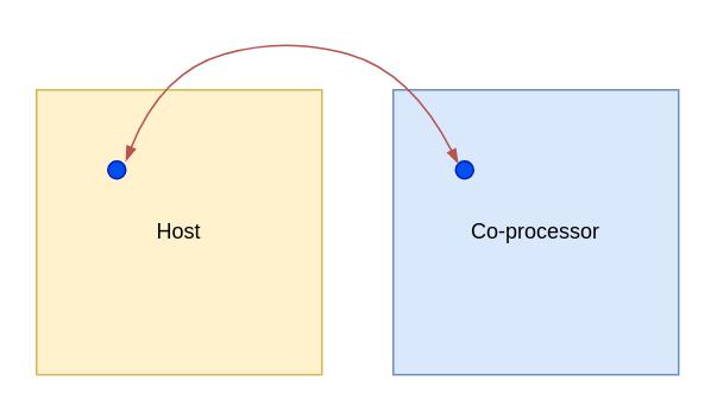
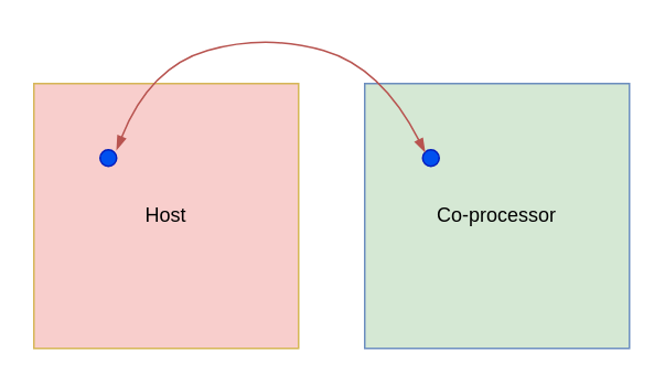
  <mxCell id="0" />
  <mxCell id="1" parent="0" />
- <mxCell id="2" value="Host" style="rounded=0;whiteSpace=wrap;html=1;fillColor=#fff2cc;strokeColor=#d6b656;" parent="1" vertex="1"><mxGeometry x="20" y="50" width="160" height="160" as="geometry" /></mxCell>
- <mxCell id="3" value="Co-processor" style="rounded=0;whiteSpace=wrap;html=1;fillColor=#dae8fc;strokeColor=#6c8ebf;" parent="1" vertex="1"><mxGeometry x="220" y="50" width="160" height="160" as="geometry" /></mxCell>
+ <mxCell id="2" value="Host" style="rounded=0;whiteSpace=wrap;html=1;fillColor=#f8cecc;strokeColor=#d6b656;" parent="1" vertex="1"><mxGeometry x="20" y="50" width="160" height="160" as="geometry" /></mxCell>
+ <mxCell id="3" value="Co-processor" style="rounded=0;whiteSpace=wrap;html=1;fillColor=#d5e8d4;strokeColor=#6c8ebf;" parent="1" vertex="1"><mxGeometry x="220" y="50" width="160" height="160" as="geometry" /></mxCell>
  <mxCell id="4" value="" style="ellipse;whiteSpace=wrap;html=1;fillColor=#0050ef;strokeColor=#001DBC;fontColor=#ffffff;" parent="1" vertex="1"><mxGeometry x="60" y="90" width="10" height="10" as="geometry" /></mxCell>
  <mxCell id="5" value="" style="ellipse;whiteSpace=wrap;html=1;fillColor=#0050ef;strokeColor=#001DBC;fontColor=#ffffff;" parent="1" vertex="1"><mxGeometry x="255" y="90" width="10" height="10" as="geometry" /></mxCell>
  <mxCell id="6" value="" style="curved=1;endArrow=blockThin;html=1;entryX=0;entryY=0;entryDx=0;entryDy=0;fillColor=#f8cecc;strokeColor=#b85450;endFill=1;startArrow=blockThin;startFill=1;" parent="1" target="5" edge="1"><mxGeometry width="50" height="50" relative="1" as="geometry"><mxPoint x="70" y="90" as="sourcePoint" /><mxPoint x="200" y="90" as="targetPoint" /><Array as="points"><mxPoint x="90" y="40" /><mxPoint x="160" y="20" /><mxPoint x="230" y="40" /></Array></mxGeometry></mxCell>
